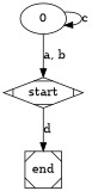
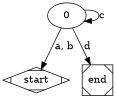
  digraph {
    start [shape=Mdiamond]
    0
    end [shape=Msquare]
    0 -> start [label="a, b"]
    0 -> 0 [label=c]
-   start -> end [label=d]
+   0 -> end [label=d]
  }
